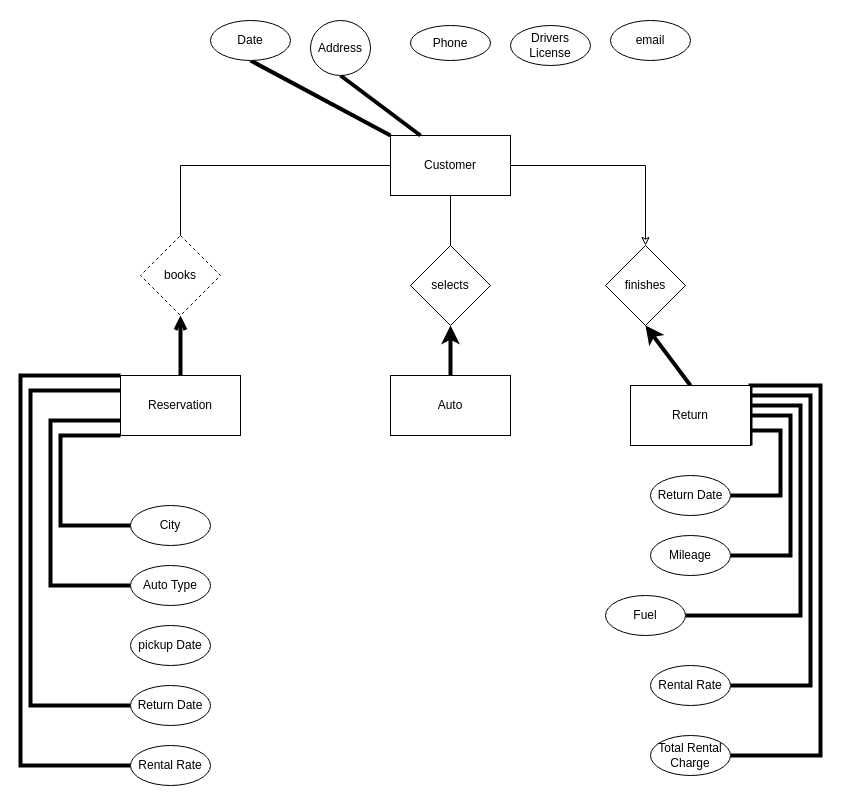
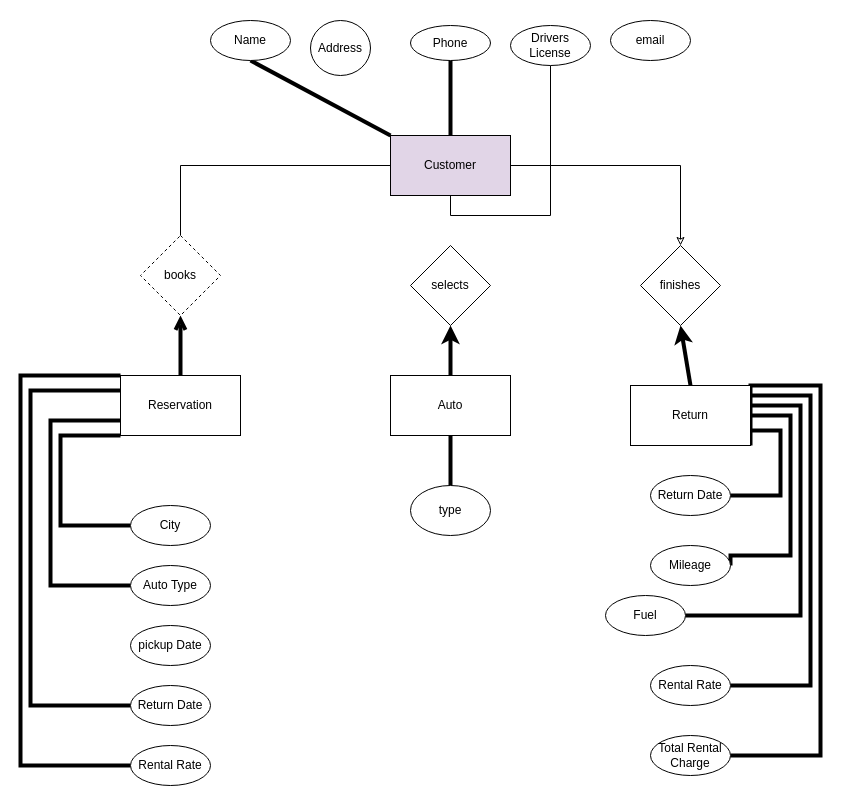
  <mxCell id="0" />
  <mxCell id="1" parent="0" />
  <mxCell id="2" style="edgeStyle=orthogonalEdgeStyle;rounded=0;orthogonalLoop=1;jettySize=auto;html=1;exitX=0;exitY=0.5;exitDx=0;exitDy=0;entryX=0.5;entryY=0;entryDx=0;entryDy=0;endArrow=none;endFill=0;" edge="1" parent="1" source="5" target="40"><mxGeometry relative="1" as="geometry" /></mxCell>
  <mxCell id="3" style="edgeStyle=orthogonalEdgeStyle;rounded=0;orthogonalLoop=1;jettySize=auto;html=1;exitX=1;exitY=0.5;exitDx=0;exitDy=0;entryX=0.5;entryY=0;entryDx=0;entryDy=0;endArrow=classic;endFill=0;" edge="1" parent="1" source="5" target="41"><mxGeometry relative="1" as="geometry" /></mxCell>
- <mxCell id="4" style="edgeStyle=orthogonalEdgeStyle;rounded=0;orthogonalLoop=1;jettySize=auto;html=1;exitX=0.5;exitY=1;exitDx=0;exitDy=0;entryX=0.5;entryY=0;entryDx=0;entryDy=0;endArrow=none;endFill=0;" edge="1" parent="1" source="5" target="42"><mxGeometry relative="1" as="geometry" /></mxCell>
- <mxCell id="5" value="Customer" style="rounded=0;whiteSpace=wrap;html=1;" vertex="1" parent="1"><mxGeometry x="390" y="135" width="120" height="60" as="geometry" /></mxCell>
+ <mxCell id="4" style="edgeStyle=orthogonalEdgeStyle;rounded=0;orthogonalLoop=1;jettySize=auto;html=1;exitX=0.5;exitY=1;exitDx=0;exitDy=0;endArrow=none;endFill=0;" edge="1" parent="1" source="5" target="17"><mxGeometry relative="1" as="geometry" /></mxCell>
+ <mxCell id="5" value="Customer" style="rounded=0;whiteSpace=wrap;html=1;fillColor=#e1d5e7;" vertex="1" parent="1"><mxGeometry x="390" y="135" width="120" height="60" as="geometry" /></mxCell>
+ <mxCell id="6" style="edgeStyle=orthogonalEdgeStyle;rounded=0;orthogonalLoop=1;jettySize=auto;html=1;exitX=0.5;exitY=1;exitDx=0;exitDy=0;entryX=0.5;entryY=0;entryDx=0;entryDy=0;strokeWidth=4;endArrow=none;endFill=0;" edge="1" parent="1" source="8" target="14"><mxGeometry relative="1" as="geometry" /></mxCell>
  <mxCell id="7" style="edgeStyle=none;rounded=0;orthogonalLoop=1;jettySize=auto;html=1;exitX=0.5;exitY=0;exitDx=0;exitDy=0;entryX=0.5;entryY=1;entryDx=0;entryDy=0;endArrow=classic;endFill=1;strokeWidth=4;" edge="1" parent="1" source="8" target="42"><mxGeometry relative="1" as="geometry" /></mxCell>
  <mxCell id="8" value="Auto" style="rounded=0;whiteSpace=wrap;html=1;" vertex="1" parent="1"><mxGeometry x="390" y="375" width="120" height="60" as="geometry" /></mxCell>
  <mxCell id="9" style="edgeStyle=none;rounded=0;orthogonalLoop=1;jettySize=auto;html=1;exitX=0.5;exitY=0;exitDx=0;exitDy=0;entryX=0.5;entryY=1;entryDx=0;entryDy=0;endArrow=open;endFill=1;strokeWidth=4;" edge="1" parent="1" source="10" target="40"><mxGeometry relative="1" as="geometry" /></mxCell>
  <mxCell id="10" value="Reservation" style="rounded=0;whiteSpace=wrap;html=1;" vertex="1" parent="1"><mxGeometry x="120" y="375" width="120" height="60" as="geometry" /></mxCell>
  <mxCell id="11" style="edgeStyle=orthogonalEdgeStyle;rounded=0;orthogonalLoop=1;jettySize=auto;html=1;exitX=1;exitY=1;exitDx=0;exitDy=0;entryX=1;entryY=0.5;entryDx=0;entryDy=0;strokeWidth=4;endArrow=none;endFill=0;" edge="1" parent="1" source="13" target="39"><mxGeometry relative="1" as="geometry"><Array as="points"><mxPoint x="750" y="385" /><mxPoint x="820" y="385" /><mxPoint x="820" y="755" /></Array></mxGeometry></mxCell>
  <mxCell id="12" style="edgeStyle=none;rounded=0;orthogonalLoop=1;jettySize=auto;html=1;exitX=0.5;exitY=0;exitDx=0;exitDy=0;entryX=0.5;entryY=1;entryDx=0;entryDy=0;endArrow=classic;endFill=1;strokeWidth=4;" edge="1" parent="1" source="13" target="41"><mxGeometry relative="1" as="geometry" /></mxCell>
  <mxCell id="13" value="Return" style="rounded=0;whiteSpace=wrap;html=1;" vertex="1" parent="1"><mxGeometry x="630" y="385" width="120" height="60" as="geometry" /></mxCell>
+ <mxCell id="14" value="type" style="ellipse;whiteSpace=wrap;html=1;" vertex="1" parent="1"><mxGeometry x="410" y="485" width="80" height="50" as="geometry" /></mxCell>
  <mxCell id="15" style="edgeStyle=none;rounded=0;orthogonalLoop=1;jettySize=auto;html=1;exitX=0.5;exitY=1;exitDx=0;exitDy=0;entryX=0;entryY=0;entryDx=0;entryDy=0;endArrow=none;endFill=0;strokeWidth=4;" edge="1" parent="1" source="16" target="5"><mxGeometry relative="1" as="geometry" /></mxCell>
- <mxCell id="16" value="Date" style="ellipse;whiteSpace=wrap;html=1;" vertex="1" parent="1"><mxGeometry x="210" y="20" width="80" height="40" as="geometry" /></mxCell>
+ <mxCell id="16" value="Name" style="ellipse;whiteSpace=wrap;html=1;" vertex="1" parent="1"><mxGeometry x="210" y="20" width="80" height="40" as="geometry" /></mxCell>
  <mxCell id="17" value="Drivers License" style="ellipse;whiteSpace=wrap;html=1;" vertex="1" parent="1"><mxGeometry x="510" y="25" width="80" height="40" as="geometry" /></mxCell>
- <mxCell id="18" style="edgeStyle=none;rounded=0;orthogonalLoop=1;jettySize=auto;html=1;exitX=0.5;exitY=1;exitDx=0;exitDy=0;entryX=0.25;entryY=0;entryDx=0;entryDy=0;endArrow=none;endFill=0;strokeWidth=4;" edge="1" parent="1" source="19" target="5"><mxGeometry relative="1" as="geometry" /></mxCell>
  <mxCell id="19" value="Address" style="ellipse;whiteSpace=wrap;html=1;" vertex="1" parent="1"><mxGeometry x="310" y="20" width="60" height="55" as="geometry" /></mxCell>
+ <mxCell id="20" style="edgeStyle=none;rounded=0;orthogonalLoop=1;jettySize=auto;html=1;exitX=0.5;exitY=1;exitDx=0;exitDy=0;entryX=0.5;entryY=0;entryDx=0;entryDy=0;endArrow=none;endFill=0;strokeWidth=4;" edge="1" parent="1" source="21" target="5"><mxGeometry relative="1" as="geometry" /></mxCell>
  <mxCell id="21" value="Phone" style="ellipse;whiteSpace=wrap;html=1;" vertex="1" parent="1"><mxGeometry x="410" y="25" width="80" height="35" as="geometry" /></mxCell>
  <mxCell id="22" style="edgeStyle=orthogonalEdgeStyle;rounded=0;orthogonalLoop=1;jettySize=auto;html=1;exitX=0;exitY=0.5;exitDx=0;exitDy=0;entryX=0;entryY=1;entryDx=0;entryDy=0;strokeWidth=4;endArrow=none;endFill=0;" edge="1" parent="1" source="23" target="10"><mxGeometry relative="1" as="geometry"><Array as="points"><mxPoint x="60" y="525" /><mxPoint x="60" y="435" /></Array></mxGeometry></mxCell>
  <mxCell id="23" value="City" style="ellipse;whiteSpace=wrap;html=1;" vertex="1" parent="1"><mxGeometry x="130" y="505" width="80" height="40" as="geometry" /></mxCell>
  <mxCell id="24" style="edgeStyle=orthogonalEdgeStyle;rounded=0;orthogonalLoop=1;jettySize=auto;html=1;exitX=0;exitY=0.5;exitDx=0;exitDy=0;entryX=0;entryY=0.25;entryDx=0;entryDy=0;strokeWidth=4;endArrow=none;endFill=0;" edge="1" parent="1" source="25" target="10"><mxGeometry relative="1" as="geometry"><Array as="points"><mxPoint x="30" y="705" /><mxPoint x="30" y="390" /></Array></mxGeometry></mxCell>
  <mxCell id="25" value="Return Date" style="ellipse;whiteSpace=wrap;html=1;" vertex="1" parent="1"><mxGeometry x="130" y="685" width="80" height="40" as="geometry" /></mxCell>
  <mxCell id="26" style="edgeStyle=orthogonalEdgeStyle;rounded=0;orthogonalLoop=1;jettySize=auto;html=1;exitX=0;exitY=0.5;exitDx=0;exitDy=0;entryX=0;entryY=0.75;entryDx=0;entryDy=0;strokeWidth=4;endArrow=none;endFill=0;" edge="1" parent="1" source="27" target="10"><mxGeometry relative="1" as="geometry"><Array as="points"><mxPoint x="50" y="585" /><mxPoint x="50" y="420" /></Array></mxGeometry></mxCell>
  <mxCell id="27" value="Auto Type" style="ellipse;whiteSpace=wrap;html=1;" vertex="1" parent="1"><mxGeometry x="130" y="565" width="80" height="40" as="geometry" /></mxCell>
  <mxCell id="28" value="pickup Date" style="ellipse;whiteSpace=wrap;html=1;" vertex="1" parent="1"><mxGeometry x="130" y="625" width="80" height="40" as="geometry" /></mxCell>
  <mxCell id="29" style="edgeStyle=orthogonalEdgeStyle;rounded=0;orthogonalLoop=1;jettySize=auto;html=1;exitX=0;exitY=0.5;exitDx=0;exitDy=0;entryX=0;entryY=0;entryDx=0;entryDy=0;strokeWidth=4;endArrow=none;endFill=0;" edge="1" parent="1" source="30" target="10"><mxGeometry relative="1" as="geometry"><Array as="points"><mxPoint x="20" y="765" /><mxPoint x="20" y="375" /></Array></mxGeometry></mxCell>
  <mxCell id="30" value="Rental Rate" style="ellipse;whiteSpace=wrap;html=1;" vertex="1" parent="1"><mxGeometry x="130" y="745" width="80" height="40" as="geometry" /></mxCell>
  <mxCell id="31" style="edgeStyle=orthogonalEdgeStyle;rounded=0;orthogonalLoop=1;jettySize=auto;html=1;exitX=1;exitY=0.5;exitDx=0;exitDy=0;entryX=1;entryY=0.75;entryDx=0;entryDy=0;strokeWidth=4;endArrow=none;endFill=0;" edge="1" parent="1" source="32" target="13"><mxGeometry relative="1" as="geometry"><Array as="points"><mxPoint x="780" y="495" /><mxPoint x="780" y="430" /></Array></mxGeometry></mxCell>
  <mxCell id="32" value="Return Date" style="ellipse;whiteSpace=wrap;html=1;" vertex="1" parent="1"><mxGeometry x="650" y="475" width="80" height="40" as="geometry" /></mxCell>
  <mxCell id="33" style="edgeStyle=orthogonalEdgeStyle;rounded=0;orthogonalLoop=1;jettySize=auto;html=1;exitX=1;exitY=0.5;exitDx=0;exitDy=0;entryX=1;entryY=0.5;entryDx=0;entryDy=0;strokeWidth=4;endArrow=none;endFill=0;" edge="1" parent="1" source="34" target="13"><mxGeometry relative="1" as="geometry"><Array as="points"><mxPoint x="790" y="555" /><mxPoint x="790" y="415" /></Array></mxGeometry></mxCell>
- <mxCell id="34" value="Mileage" style="ellipse;whiteSpace=wrap;html=1;" vertex="1" parent="1"><mxGeometry x="650" y="535" width="80" height="40" as="geometry" /></mxCell>
+ <mxCell id="34" value="Mileage" style="ellipse;whiteSpace=wrap;html=1;" vertex="1" parent="1"><mxGeometry x="650" y="545" width="80" height="40" as="geometry" /></mxCell>
  <mxCell id="35" style="edgeStyle=orthogonalEdgeStyle;rounded=0;orthogonalLoop=1;jettySize=auto;html=1;exitX=1;exitY=0.5;exitDx=0;exitDy=0;strokeWidth=4;endArrow=none;endFill=0;" edge="1" parent="1" source="36"><mxGeometry relative="1" as="geometry"><mxPoint x="750" y="405" as="targetPoint" /><Array as="points"><mxPoint x="800" y="615" /><mxPoint x="800" y="405" /><mxPoint x="750" y="405" /></Array></mxGeometry></mxCell>
  <mxCell id="36" value="Fuel" style="ellipse;whiteSpace=wrap;html=1;" vertex="1" parent="1"><mxGeometry x="605" y="595" width="80" height="40" as="geometry" /></mxCell>
  <mxCell id="37" style="edgeStyle=orthogonalEdgeStyle;rounded=0;orthogonalLoop=1;jettySize=auto;html=1;exitX=1;exitY=0.5;exitDx=0;exitDy=0;strokeWidth=4;endArrow=none;endFill=0;" edge="1" parent="1" source="38"><mxGeometry relative="1" as="geometry"><mxPoint x="750" y="395" as="targetPoint" /><Array as="points"><mxPoint x="810" y="685" /><mxPoint x="810" y="395" /></Array></mxGeometry></mxCell>
  <mxCell id="38" value="Rental Rate" style="ellipse;whiteSpace=wrap;html=1;" vertex="1" parent="1"><mxGeometry x="650" y="665" width="80" height="40" as="geometry" /></mxCell>
  <mxCell id="39" value="Total Rental Charge" style="ellipse;whiteSpace=wrap;html=1;" vertex="1" parent="1"><mxGeometry x="650" y="735" width="80" height="40" as="geometry" /></mxCell>
  <mxCell id="40" value="books" style="rhombus;whiteSpace=wrap;html=1;dashed=1;" vertex="1" parent="1"><mxGeometry x="140" y="235" width="80" height="80" as="geometry" /></mxCell>
- <mxCell id="41" value="finishes" style="rhombus;whiteSpace=wrap;html=1;" vertex="1" parent="1"><mxGeometry x="605" y="245" width="80" height="80" as="geometry" /></mxCell>
+ <mxCell id="41" value="finishes" style="rhombus;whiteSpace=wrap;html=1;" vertex="1" parent="1"><mxGeometry x="640" y="245" width="80" height="80" as="geometry" /></mxCell>
  <mxCell id="42" value="selects" style="rhombus;whiteSpace=wrap;html=1;" vertex="1" parent="1"><mxGeometry x="410" y="245" width="80" height="80" as="geometry" /></mxCell>
  <mxCell id="43" value="email" style="ellipse;whiteSpace=wrap;html=1;" vertex="1" parent="1"><mxGeometry x="610" y="20" width="80" height="40" as="geometry" /></mxCell>
